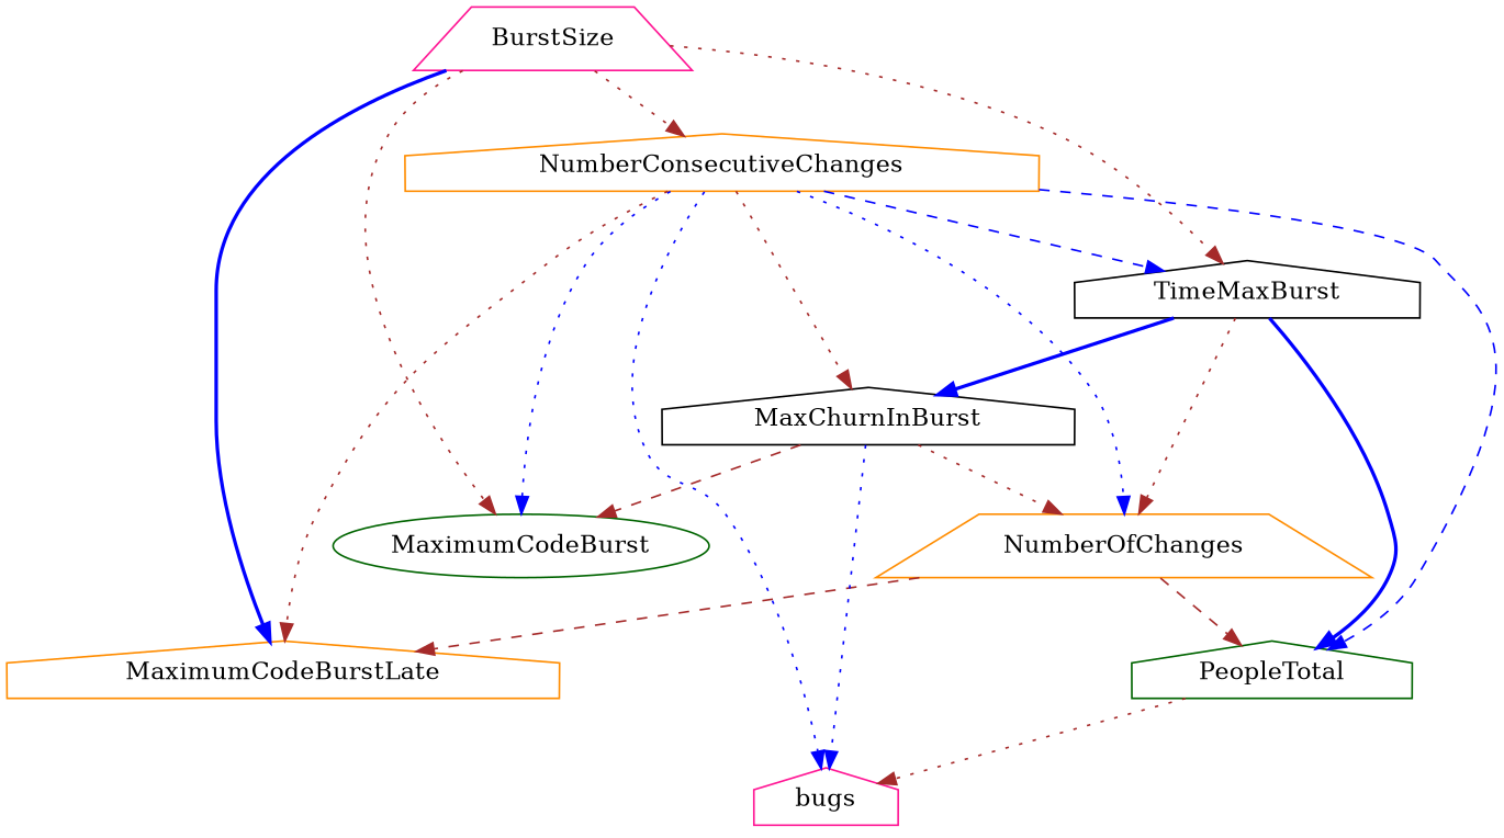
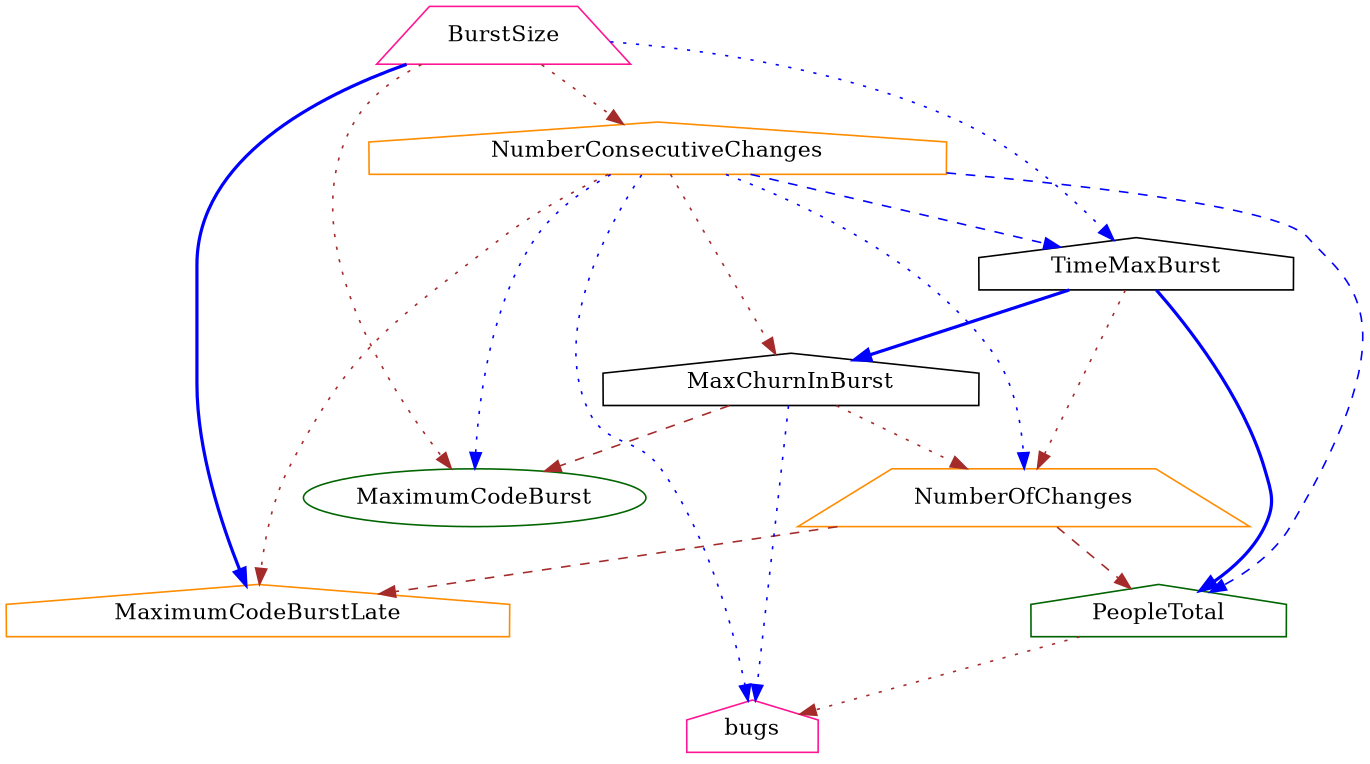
  digraph {
    node [color=darkorange shape=house]
    edge [color=brown style=dotted]
    NumberOfChanges [shape=trapezium]
    MaximumCodeBurstLate
    PeopleTotal [color=darkgreen]
    bugs [color=deeppink]
    MaxChurnInBurst [color=black]
    MaximumCodeBurst [color=darkgreen shape=ellipse]
    BurstSize [color=deeppink shape=trapezium]
    TimeMaxBurst [color=black]
    NumberConsecutiveChanges
    NumberOfChanges -> MaximumCodeBurstLate [style=dashed]
    NumberOfChanges -> PeopleTotal [style=dashed]
    PeopleTotal -> bugs
    MaxChurnInBurst -> NumberOfChanges
    MaxChurnInBurst -> bugs [color=blue]
    MaxChurnInBurst -> MaximumCodeBurst [style=dashed]
    BurstSize -> MaximumCodeBurstLate [color=blue style=bold]
    BurstSize -> MaximumCodeBurst
-   BurstSize -> TimeMaxBurst
+   BurstSize -> TimeMaxBurst [color=blue]
    BurstSize -> NumberConsecutiveChanges
    TimeMaxBurst -> NumberOfChanges
    TimeMaxBurst -> PeopleTotal [color=blue style=bold]
    TimeMaxBurst -> MaxChurnInBurst [color=blue style=bold]
    NumberConsecutiveChanges -> NumberOfChanges [color=blue]
    NumberConsecutiveChanges -> MaximumCodeBurstLate
    NumberConsecutiveChanges -> PeopleTotal [color=blue style=dashed]
    NumberConsecutiveChanges -> bugs [color=blue]
    NumberConsecutiveChanges -> MaxChurnInBurst
    NumberConsecutiveChanges -> MaximumCodeBurst [color=blue]
    NumberConsecutiveChanges -> TimeMaxBurst [color=blue style=dashed]
  }
